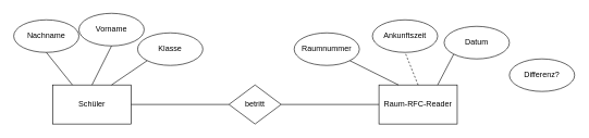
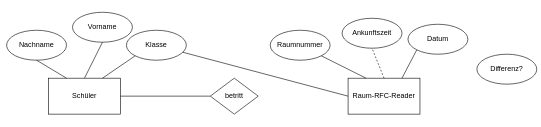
  <mxCell id="0" />
  <mxCell id="1" parent="0" />
  <mxCell id="2" value="Schüler" style="rounded=0;whiteSpace=wrap;html=1;" vertex="1" parent="1"><mxGeometry x="80" y="130" width="120" height="60" as="geometry" /></mxCell>
  <mxCell id="3" value="Raum-RFC-Reader" style="rounded=0;whiteSpace=wrap;html=1;" vertex="1" parent="1"><mxGeometry x="580" y="130" width="120" height="60" as="geometry" /></mxCell>
- <mxCell id="4" value="Nachname" style="ellipse;whiteSpace=wrap;html=1;" vertex="1" parent="1"><mxGeometry x="20" y="30" width="100" height="50" as="geometry" /></mxCell>
+ <mxCell id="4" value="Nachname" style="ellipse;whiteSpace=wrap;html=1;" vertex="1" parent="1"><mxGeometry x="10" y="50" width="100" height="50" as="geometry" /></mxCell>
  <mxCell id="5" value="Vorname" style="ellipse;whiteSpace=wrap;html=1;" vertex="1" parent="1"><mxGeometry x="120" y="20" width="100" height="50" as="geometry" /></mxCell>
  <mxCell id="6" value="Raumnummer" style="ellipse;whiteSpace=wrap;html=1;" vertex="1" parent="1"><mxGeometry x="450" y="50" width="100" height="50" as="geometry" /></mxCell>
  <mxCell id="7" value="Klasse" style="ellipse;whiteSpace=wrap;html=1;" vertex="1" parent="1"><mxGeometry x="210" y="50" width="100" height="50" as="geometry" /></mxCell>
  <mxCell id="8" value="Ankunftszeit" style="ellipse;whiteSpace=wrap;html=1;" vertex="1" parent="1"><mxGeometry x="570" y="30" width="100" height="50" as="geometry" /></mxCell>
  <mxCell id="9" value="" style="endArrow=none;html=1;rounded=0;entryX=0.5;entryY=1;entryDx=0;entryDy=0;exitX=0.25;exitY=0;exitDx=0;exitDy=0;" edge="1" parent="1" source="2" target="4"><mxGeometry width="50" height="50" relative="1" as="geometry"><mxPoint x="90" y="155" as="sourcePoint" /><mxPoint x="45" y="133" as="targetPoint" /></mxGeometry></mxCell>
  <mxCell id="10" value="" style="endArrow=none;html=1;rounded=0;entryX=0.5;entryY=1;entryDx=0;entryDy=0;exitX=0.5;exitY=0;exitDx=0;exitDy=0;" edge="1" parent="1" source="2" target="5"><mxGeometry width="50" height="50" relative="1" as="geometry"><mxPoint x="100" y="165" as="sourcePoint" /><mxPoint x="55" y="143" as="targetPoint" /></mxGeometry></mxCell>
  <mxCell id="11" value="" style="endArrow=none;html=1;rounded=0;entryX=0;entryY=1;entryDx=0;entryDy=0;exitX=0.75;exitY=0;exitDx=0;exitDy=0;" edge="1" parent="1" source="2" target="7"><mxGeometry width="50" height="50" relative="1" as="geometry"><mxPoint x="110" y="175" as="sourcePoint" /><mxPoint x="65" y="153" as="targetPoint" /></mxGeometry></mxCell>
  <mxCell id="12" value="" style="endArrow=none;html=1;rounded=0;entryX=1;entryY=1;entryDx=0;entryDy=0;exitX=0.25;exitY=0;exitDx=0;exitDy=0;" edge="1" parent="1" source="3" target="6"><mxGeometry width="50" height="50" relative="1" as="geometry"><mxPoint x="180" y="140" as="sourcePoint" /><mxPoint x="235" y="103" as="targetPoint" /></mxGeometry></mxCell>
  <mxCell id="13" value="" style="endArrow=none;html=1;rounded=0;entryX=0.5;entryY=1;entryDx=0;entryDy=0;exitX=0.5;exitY=0;exitDx=0;exitDy=0;dashed=1;" edge="1" parent="1" source="3" target="8"><mxGeometry width="50" height="50" relative="1" as="geometry"><mxPoint x="620" y="140" as="sourcePoint" /><mxPoint x="545" y="103" as="targetPoint" /></mxGeometry></mxCell>
  <mxCell id="14" value="Datum" style="ellipse;whiteSpace=wrap;html=1;" vertex="1" parent="1"><mxGeometry x="680" y="40" width="100" height="50" as="geometry" /></mxCell>
  <mxCell id="15" value="" style="endArrow=none;html=1;rounded=0;entryX=0;entryY=1;entryDx=0;entryDy=0;exitX=0.75;exitY=0;exitDx=0;exitDy=0;" edge="1" parent="1" source="3" target="14"><mxGeometry width="50" height="50" relative="1" as="geometry"><mxPoint x="650" y="140" as="sourcePoint" /><mxPoint x="630" y="90" as="targetPoint" /></mxGeometry></mxCell>
  <mxCell id="16" value="" style="endArrow=none;html=1;rounded=0;entryX=1;entryY=0.5;entryDx=0;entryDy=0;exitX=0;exitY=0.5;exitDx=0;exitDy=0;" edge="1" parent="1" source="18" target="2"><mxGeometry width="50" height="50" relative="1" as="geometry"><mxPoint x="120" y="140" as="sourcePoint" /><mxPoint x="80" y="90" as="targetPoint" /></mxGeometry></mxCell>
- <mxCell id="17" value="" style="endArrow=none;html=1;rounded=0;entryX=1;entryY=0.5;entryDx=0;entryDy=0;exitX=0;exitY=0.5;exitDx=0;exitDy=0;" edge="1" parent="1" source="3" target="18"><mxGeometry width="50" height="50" relative="1" as="geometry"><mxPoint x="580" y="160" as="sourcePoint" /><mxPoint x="200" y="160" as="targetPoint" /></mxGeometry></mxCell>
+ <mxCell id="17" value="" style="endArrow=none;html=1;rounded=0;exitX=0;exitY=0.5;exitDx=0;exitDy=0;" edge="1" parent="1" source="3" target="7"><mxGeometry width="50" height="50" relative="1" as="geometry"><mxPoint x="580" y="160" as="sourcePoint" /><mxPoint x="200" y="160" as="targetPoint" /></mxGeometry></mxCell>
  <mxCell id="18" value="betritt" style="rhombus;whiteSpace=wrap;html=1;" vertex="1" parent="1"><mxGeometry x="350" y="130" width="80" height="60" as="geometry" /></mxCell>
- <mxCell id="19" value="Differenz?" style="ellipse;whiteSpace=wrap;html=1;" vertex="1" parent="1"><mxGeometry x="780" y="90" width="100" height="50" as="geometry" /></mxCell>
+ <mxCell id="19" value="Differenz?" style="ellipse;whiteSpace=wrap;html=1;" vertex="1" parent="1"><mxGeometry x="795" y="90" width="100" height="50" as="geometry" /></mxCell>
